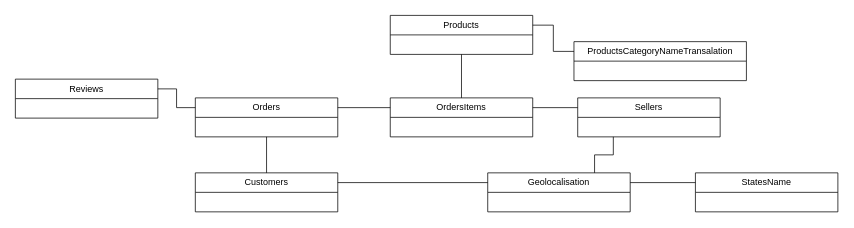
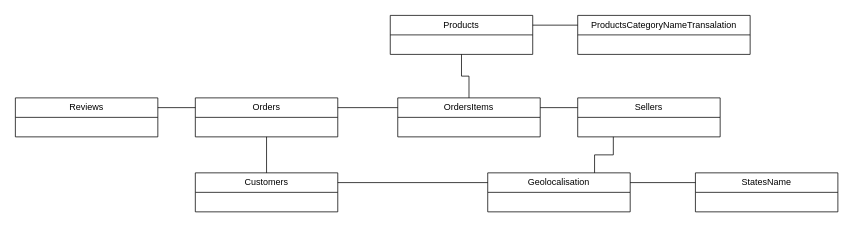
  <mxCell id="0" />
  <mxCell id="1" parent="0" />
  <mxCell id="2" style="edgeStyle=orthogonalEdgeStyle;shape=connector;rounded=0;orthogonalLoop=1;jettySize=auto;html=1;exitX=1;exitY=0.25;exitDx=0;exitDy=0;entryX=0;entryY=0.25;entryDx=0;entryDy=0;labelBackgroundColor=default;strokeColor=default;align=center;verticalAlign=middle;fontFamily=Helvetica;fontSize=11;fontColor=default;endArrow=none;endFill=0;" edge="1" parent="1" source="4" target="10"><mxGeometry relative="1" as="geometry" /></mxCell>
  <mxCell id="3" style="edgeStyle=orthogonalEdgeStyle;shape=connector;rounded=0;orthogonalLoop=1;jettySize=auto;html=1;exitX=0;exitY=0.25;exitDx=0;exitDy=0;entryX=1;entryY=0.25;entryDx=0;entryDy=0;labelBackgroundColor=default;strokeColor=default;align=center;verticalAlign=middle;fontFamily=Helvetica;fontSize=11;fontColor=default;endArrow=none;endFill=0;" edge="1" parent="1" source="4" target="5"><mxGeometry relative="1" as="geometry" /></mxCell>
  <mxCell id="4" value="Orders" style="swimlane;fontStyle=0;childLayout=stackLayout;horizontal=1;startSize=26;fillColor=none;horizontalStack=0;resizeParent=1;resizeParentMax=0;resizeLast=0;collapsible=1;marginBottom=0;whiteSpace=wrap;html=1;" vertex="1" parent="1"><mxGeometry x="260" y="130" width="190" height="52" as="geometry" /></mxCell>
- <mxCell id="5" value="Reviews" style="swimlane;fontStyle=0;childLayout=stackLayout;horizontal=1;startSize=26;fillColor=none;horizontalStack=0;resizeParent=1;resizeParentMax=0;resizeLast=0;collapsible=1;marginBottom=0;whiteSpace=wrap;html=1;" vertex="1" parent="1"><mxGeometry x="20" y="105" width="190" height="52" as="geometry" /></mxCell>
+ <mxCell id="5" value="Reviews" style="swimlane;fontStyle=0;childLayout=stackLayout;horizontal=1;startSize=26;fillColor=none;horizontalStack=0;resizeParent=1;resizeParentMax=0;resizeLast=0;collapsible=1;marginBottom=0;whiteSpace=wrap;html=1;" vertex="1" parent="1"><mxGeometry x="20" y="130" width="190" height="52" as="geometry" /></mxCell>
  <mxCell id="6" style="edgeStyle=orthogonalEdgeStyle;shape=connector;rounded=0;orthogonalLoop=1;jettySize=auto;html=1;exitX=1;exitY=0.25;exitDx=0;exitDy=0;entryX=0;entryY=0.25;entryDx=0;entryDy=0;labelBackgroundColor=default;strokeColor=default;align=center;verticalAlign=middle;fontFamily=Helvetica;fontSize=11;fontColor=default;endArrow=none;endFill=0;" edge="1" parent="1" source="7" target="19"><mxGeometry relative="1" as="geometry" /></mxCell>
  <mxCell id="7" value="Products" style="swimlane;fontStyle=0;childLayout=stackLayout;horizontal=1;startSize=26;fillColor=none;horizontalStack=0;resizeParent=1;resizeParentMax=0;resizeLast=0;collapsible=1;marginBottom=0;whiteSpace=wrap;html=1;" vertex="1" parent="1"><mxGeometry x="520" y="20" width="190" height="52" as="geometry" /></mxCell>
  <mxCell id="8" style="edgeStyle=orthogonalEdgeStyle;shape=connector;rounded=0;orthogonalLoop=1;jettySize=auto;html=1;exitX=0.5;exitY=0;exitDx=0;exitDy=0;entryX=0.5;entryY=1;entryDx=0;entryDy=0;labelBackgroundColor=default;strokeColor=default;align=center;verticalAlign=middle;fontFamily=Helvetica;fontSize=11;fontColor=default;endArrow=none;endFill=0;" edge="1" parent="1" source="10" target="7"><mxGeometry relative="1" as="geometry" /></mxCell>
  <mxCell id="9" style="edgeStyle=orthogonalEdgeStyle;shape=connector;rounded=0;orthogonalLoop=1;jettySize=auto;html=1;exitX=1;exitY=0.25;exitDx=0;exitDy=0;entryX=0;entryY=0.25;entryDx=0;entryDy=0;labelBackgroundColor=default;strokeColor=default;align=center;verticalAlign=middle;fontFamily=Helvetica;fontSize=11;fontColor=default;endArrow=none;endFill=0;" edge="1" parent="1" source="10" target="14"><mxGeometry relative="1" as="geometry" /></mxCell>
- <mxCell id="10" value="OrdersItems" style="swimlane;fontStyle=0;childLayout=stackLayout;horizontal=1;startSize=26;fillColor=none;horizontalStack=0;resizeParent=1;resizeParentMax=0;resizeLast=0;collapsible=1;marginBottom=0;whiteSpace=wrap;html=1;" vertex="1" parent="1"><mxGeometry x="520" y="130" width="190" height="52" as="geometry" /></mxCell>
+ <mxCell id="10" value="OrdersItems" style="swimlane;fontStyle=0;childLayout=stackLayout;horizontal=1;startSize=26;fillColor=none;horizontalStack=0;resizeParent=1;resizeParentMax=0;resizeLast=0;collapsible=1;marginBottom=0;whiteSpace=wrap;html=1;" vertex="1" parent="1"><mxGeometry x="530" y="130" width="190" height="52" as="geometry" /></mxCell>
  <mxCell id="11" style="edgeStyle=orthogonalEdgeStyle;shape=connector;rounded=0;orthogonalLoop=1;jettySize=auto;html=1;exitX=0.5;exitY=0;exitDx=0;exitDy=0;entryX=0.5;entryY=1;entryDx=0;entryDy=0;labelBackgroundColor=default;strokeColor=default;align=center;verticalAlign=middle;fontFamily=Helvetica;fontSize=11;fontColor=default;endArrow=none;endFill=0;" edge="1" parent="1" source="13" target="4"><mxGeometry relative="1" as="geometry" /></mxCell>
  <mxCell id="12" style="edgeStyle=orthogonalEdgeStyle;shape=connector;rounded=0;orthogonalLoop=1;jettySize=auto;html=1;exitX=1;exitY=0.25;exitDx=0;exitDy=0;entryX=0;entryY=0.25;entryDx=0;entryDy=0;labelBackgroundColor=default;strokeColor=default;align=center;verticalAlign=middle;fontFamily=Helvetica;fontSize=11;fontColor=default;endArrow=none;endFill=0;" edge="1" parent="1" source="13" target="17"><mxGeometry relative="1" as="geometry" /></mxCell>
  <mxCell id="13" value="Customers" style="swimlane;fontStyle=0;childLayout=stackLayout;horizontal=1;startSize=26;fillColor=none;horizontalStack=0;resizeParent=1;resizeParentMax=0;resizeLast=0;collapsible=1;marginBottom=0;whiteSpace=wrap;html=1;" vertex="1" parent="1"><mxGeometry x="260" y="230" width="190" height="52" as="geometry" /></mxCell>
  <mxCell id="14" value="Sellers" style="swimlane;fontStyle=0;childLayout=stackLayout;horizontal=1;startSize=26;fillColor=none;horizontalStack=0;resizeParent=1;resizeParentMax=0;resizeLast=0;collapsible=1;marginBottom=0;whiteSpace=wrap;html=1;" vertex="1" parent="1"><mxGeometry x="770" y="130" width="190" height="52" as="geometry" /></mxCell>
  <mxCell id="15" style="edgeStyle=orthogonalEdgeStyle;shape=connector;rounded=0;orthogonalLoop=1;jettySize=auto;html=1;exitX=0.75;exitY=0;exitDx=0;exitDy=0;entryX=0.25;entryY=1;entryDx=0;entryDy=0;labelBackgroundColor=default;strokeColor=default;align=center;verticalAlign=middle;fontFamily=Helvetica;fontSize=11;fontColor=default;endArrow=none;endFill=0;" edge="1" parent="1" source="17" target="14"><mxGeometry relative="1" as="geometry" /></mxCell>
  <mxCell id="16" style="edgeStyle=orthogonalEdgeStyle;shape=connector;rounded=0;orthogonalLoop=1;jettySize=auto;html=1;exitX=1;exitY=0.25;exitDx=0;exitDy=0;entryX=0;entryY=0.25;entryDx=0;entryDy=0;labelBackgroundColor=default;strokeColor=default;align=center;verticalAlign=middle;fontFamily=Helvetica;fontSize=11;fontColor=default;endArrow=none;endFill=0;" edge="1" parent="1" source="17" target="18"><mxGeometry relative="1" as="geometry" /></mxCell>
  <mxCell id="17" value="Geolocalisation" style="swimlane;fontStyle=0;childLayout=stackLayout;horizontal=1;startSize=26;fillColor=none;horizontalStack=0;resizeParent=1;resizeParentMax=0;resizeLast=0;collapsible=1;marginBottom=0;whiteSpace=wrap;html=1;" vertex="1" parent="1"><mxGeometry x="650" y="230" width="190" height="52" as="geometry" /></mxCell>
  <mxCell id="18" value="StatesName" style="swimlane;fontStyle=0;childLayout=stackLayout;horizontal=1;startSize=26;fillColor=none;horizontalStack=0;resizeParent=1;resizeParentMax=0;resizeLast=0;collapsible=1;marginBottom=0;whiteSpace=wrap;html=1;" vertex="1" parent="1"><mxGeometry x="927" y="230" width="190" height="52" as="geometry" /></mxCell>
- <mxCell id="19" value="ProductsCategoryNameTransalation" style="swimlane;fontStyle=0;childLayout=stackLayout;horizontal=1;startSize=26;fillColor=none;horizontalStack=0;resizeParent=1;resizeParentMax=0;resizeLast=0;collapsible=1;marginBottom=0;whiteSpace=wrap;html=1;" vertex="1" parent="1"><mxGeometry x="765" y="55" width="230" height="52" as="geometry" /></mxCell>
+ <mxCell id="19" value="ProductsCategoryNameTransalation" style="swimlane;fontStyle=0;childLayout=stackLayout;horizontal=1;startSize=26;fillColor=none;horizontalStack=0;resizeParent=1;resizeParentMax=0;resizeLast=0;collapsible=1;marginBottom=0;whiteSpace=wrap;html=1;" vertex="1" parent="1"><mxGeometry x="770" y="20" width="230" height="52" as="geometry" /></mxCell>
